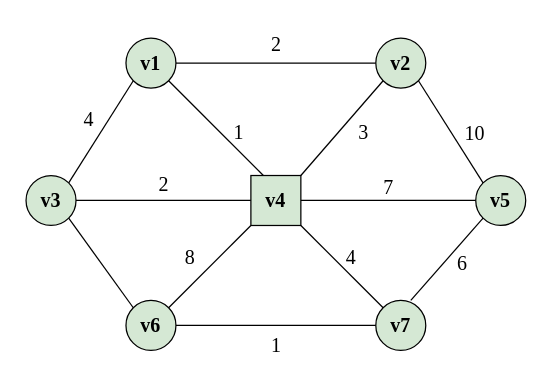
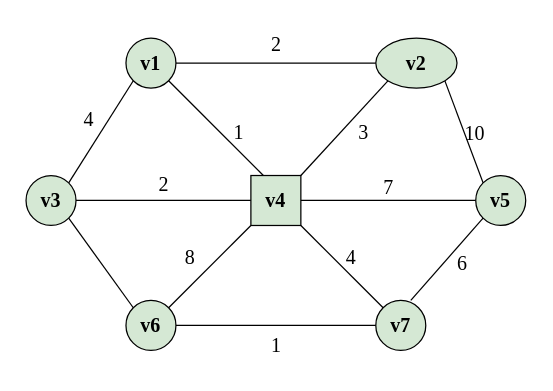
  <mxCell id="0" />
  <mxCell id="1" parent="0" />
  <mxCell id="2" style="edgeStyle=orthogonalEdgeStyle;rounded=0;orthogonalLoop=1;jettySize=auto;html=1;exitX=1;exitY=0.5;exitDx=0;exitDy=0;entryX=0;entryY=0.5;entryDx=0;entryDy=0;endArrow=none;endFill=0;" edge="1" parent="1" source="3" target="9"><mxGeometry relative="1" as="geometry" /></mxCell>
  <mxCell id="3" value="&lt;b&gt;&lt;font style=&quot;font-size: 16px;&quot; face=&quot;Verdana&quot;&gt;v1&lt;/font&gt;&lt;/b&gt;" style="ellipse;whiteSpace=wrap;html=1;aspect=fixed;fillColor=#d5e8d4;strokeColor=#000000;" vertex="1" parent="1"><mxGeometry x="100" y="30" width="40" height="40" as="geometry" /></mxCell>
  <mxCell id="4" value="&lt;b&gt;&lt;font style=&quot;font-size: 16px;&quot; face=&quot;Verdana&quot;&gt;v4&lt;/font&gt;&lt;/b&gt;" style="whiteSpace=wrap;html=1;aspect=fixed;fillColor=#d5e8d4;strokeColor=#000000;rounded=0;" vertex="1" parent="1"><mxGeometry x="200" y="140" width="40" height="40" as="geometry" /></mxCell>
  <mxCell id="5" value="&lt;b&gt;&lt;font style=&quot;font-size: 16px;&quot; face=&quot;Verdana&quot;&gt;v3&lt;/font&gt;&lt;/b&gt;" style="ellipse;whiteSpace=wrap;html=1;aspect=fixed;fillColor=#d5e8d4;strokeColor=#000000;" vertex="1" parent="1"><mxGeometry x="20" y="140" width="40" height="40" as="geometry" /></mxCell>
  <mxCell id="6" value="&lt;b&gt;&lt;font style=&quot;font-size: 16px;&quot; face=&quot;Verdana&quot;&gt;v6&lt;/font&gt;&lt;/b&gt;" style="ellipse;whiteSpace=wrap;html=1;aspect=fixed;fillColor=#d5e8d4;strokeColor=#000000;" vertex="1" parent="1"><mxGeometry x="100" y="240" width="40" height="40" as="geometry" /></mxCell>
  <mxCell id="7" value="&lt;b&gt;&lt;font style=&quot;font-size: 16px;&quot; face=&quot;Verdana&quot;&gt;v7&lt;/font&gt;&lt;/b&gt;" style="ellipse;whiteSpace=wrap;html=1;aspect=fixed;fillColor=#d5e8d4;strokeColor=#000000;" vertex="1" parent="1"><mxGeometry x="300" y="240" width="40" height="40" as="geometry" /></mxCell>
  <mxCell id="8" value="&lt;b&gt;&lt;font style=&quot;font-size: 16px;&quot; face=&quot;Verdana&quot;&gt;v5&lt;/font&gt;&lt;/b&gt;" style="ellipse;whiteSpace=wrap;html=1;aspect=fixed;fillColor=#d5e8d4;strokeColor=#000000;" vertex="1" parent="1"><mxGeometry x="380" y="140" width="40" height="40" as="geometry" /></mxCell>
- <mxCell id="9" value="&lt;b&gt;&lt;font style=&quot;font-size: 16px;&quot; face=&quot;Verdana&quot;&gt;v2&lt;/font&gt;&lt;/b&gt;" style="ellipse;whiteSpace=wrap;html=1;aspect=fixed;fillColor=#d5e8d4;strokeColor=#000000;" vertex="1" parent="1"><mxGeometry x="300" y="30" width="40" height="40" as="geometry" /></mxCell>
+ <mxCell id="9" value="&lt;b&gt;&lt;font style=&quot;font-size: 16px;&quot; face=&quot;Verdana&quot;&gt;v2&lt;/font&gt;&lt;/b&gt;" style="ellipse;whiteSpace=wrap;html=1;aspect=fixed;fillColor=#d5e8d4;strokeColor=#000000;" vertex="1" parent="1"><mxGeometry x="300" y="30" width="65" height="40" as="geometry" /></mxCell>
  <mxCell id="10" value="" style="endArrow=none;html=1;rounded=0;exitX=1;exitY=0;exitDx=0;exitDy=0;entryX=0;entryY=1;entryDx=0;entryDy=0;" edge="1" parent="1" source="5" target="3"><mxGeometry width="50" height="50" relative="1" as="geometry"><mxPoint x="240" y="200" as="sourcePoint" /><mxPoint x="290" y="150" as="targetPoint" /></mxGeometry></mxCell>
  <mxCell id="11" value="" style="endArrow=none;html=1;rounded=0;exitX=1;exitY=1;exitDx=0;exitDy=0;entryX=0;entryY=0;entryDx=0;entryDy=0;" edge="1" parent="1" source="5" target="6"><mxGeometry width="50" height="50" relative="1" as="geometry"><mxPoint x="240" y="200" as="sourcePoint" /><mxPoint x="290" y="150" as="targetPoint" /></mxGeometry></mxCell>
  <mxCell id="12" value="" style="endArrow=none;html=1;rounded=0;exitX=1;exitY=0.5;exitDx=0;exitDy=0;entryX=0;entryY=0.5;entryDx=0;entryDy=0;" edge="1" parent="1" source="6" target="7"><mxGeometry width="50" height="50" relative="1" as="geometry"><mxPoint x="240" y="200" as="sourcePoint" /><mxPoint x="290" y="150" as="targetPoint" /></mxGeometry></mxCell>
  <mxCell id="13" value="" style="endArrow=none;html=1;rounded=0;exitX=1;exitY=0.5;exitDx=0;exitDy=0;entryX=0;entryY=0.5;entryDx=0;entryDy=0;" edge="1" parent="1" source="5" target="4"><mxGeometry width="50" height="50" relative="1" as="geometry"><mxPoint x="240" y="200" as="sourcePoint" /><mxPoint x="290" y="150" as="targetPoint" /></mxGeometry></mxCell>
  <mxCell id="14" value="" style="endArrow=none;html=1;rounded=0;exitX=1;exitY=0.5;exitDx=0;exitDy=0;entryX=0;entryY=0.5;entryDx=0;entryDy=0;" edge="1" parent="1" source="4" target="8"><mxGeometry width="50" height="50" relative="1" as="geometry"><mxPoint x="240" y="200" as="sourcePoint" /><mxPoint x="290" y="150" as="targetPoint" /></mxGeometry></mxCell>
  <mxCell id="15" value="" style="endArrow=none;html=1;rounded=0;exitX=1;exitY=1;exitDx=0;exitDy=0;entryX=0;entryY=0;entryDx=0;entryDy=0;" edge="1" parent="1" source="9" target="8"><mxGeometry width="50" height="50" relative="1" as="geometry"><mxPoint x="240" y="200" as="sourcePoint" /><mxPoint x="290" y="150" as="targetPoint" /></mxGeometry></mxCell>
  <mxCell id="16" value="" style="endArrow=none;html=1;rounded=0;exitX=0.7;exitY=0;exitDx=0;exitDy=0;exitPerimeter=0;entryX=0;entryY=1;entryDx=0;entryDy=0;" edge="1" parent="1" source="7" target="8"><mxGeometry width="50" height="50" relative="1" as="geometry"><mxPoint x="240" y="200" as="sourcePoint" /><mxPoint x="290" y="150" as="targetPoint" /></mxGeometry></mxCell>
  <mxCell id="17" value="" style="endArrow=none;html=1;rounded=0;exitX=1;exitY=1;exitDx=0;exitDy=0;entryX=0.25;entryY=0;entryDx=0;entryDy=0;entryPerimeter=0;" edge="1" parent="1" source="3" target="4"><mxGeometry width="50" height="50" relative="1" as="geometry"><mxPoint x="240" y="200" as="sourcePoint" /><mxPoint x="290" y="150" as="targetPoint" /></mxGeometry></mxCell>
  <mxCell id="18" value="" style="endArrow=none;html=1;rounded=0;exitX=1;exitY=0;exitDx=0;exitDy=0;entryX=0;entryY=1;entryDx=0;entryDy=0;" edge="1" parent="1" source="4" target="9"><mxGeometry width="50" height="50" relative="1" as="geometry"><mxPoint x="240" y="200" as="sourcePoint" /><mxPoint x="290" y="150" as="targetPoint" /></mxGeometry></mxCell>
  <mxCell id="19" value="" style="endArrow=none;html=1;rounded=0;exitX=0;exitY=1;exitDx=0;exitDy=0;entryX=1;entryY=0;entryDx=0;entryDy=0;" edge="1" parent="1" source="4" target="6"><mxGeometry width="50" height="50" relative="1" as="geometry"><mxPoint x="240" y="200" as="sourcePoint" /><mxPoint x="290" y="150" as="targetPoint" /></mxGeometry></mxCell>
  <mxCell id="20" value="" style="endArrow=none;html=1;rounded=0;exitX=1;exitY=1;exitDx=0;exitDy=0;" edge="1" parent="1" source="4" target="7"><mxGeometry width="50" height="50" relative="1" as="geometry"><mxPoint x="240" y="200" as="sourcePoint" /><mxPoint x="290" y="150" as="targetPoint" /></mxGeometry></mxCell>
  <mxCell id="21" value="&lt;font face=&quot;Verdana&quot; style=&quot;font-size: 16px;&quot;&gt;4&lt;/font&gt;" style="text;html=1;align=center;verticalAlign=middle;resizable=0;points=[];autosize=1;strokeColor=none;fillColor=none;" vertex="1" parent="1"><mxGeometry x="55" y="80" width="30" height="30" as="geometry" /></mxCell>
  <mxCell id="22" value="&lt;font face=&quot;Verdana&quot; style=&quot;font-size: 16px;&quot;&gt;2&lt;/font&gt;" style="text;html=1;align=center;verticalAlign=middle;resizable=0;points=[];autosize=1;strokeColor=none;fillColor=none;" vertex="1" parent="1"><mxGeometry x="115" y="132" width="30" height="30" as="geometry" /></mxCell>
  <mxCell id="23" value="&lt;font face=&quot;Verdana&quot; style=&quot;font-size: 16px;&quot;&gt;1&lt;/font&gt;" style="text;html=1;align=center;verticalAlign=middle;resizable=0;points=[];autosize=1;strokeColor=none;fillColor=none;" vertex="1" parent="1"><mxGeometry x="175" y="90" width="30" height="30" as="geometry" /></mxCell>
  <mxCell id="24" value="&lt;font face=&quot;Verdana&quot; style=&quot;font-size: 16px;&quot;&gt;2&lt;/font&gt;" style="text;html=1;align=center;verticalAlign=middle;resizable=0;points=[];autosize=1;strokeColor=none;fillColor=none;" vertex="1" parent="1"><mxGeometry x="205" y="20" width="30" height="30" as="geometry" /></mxCell>
  <mxCell id="25" value="&lt;font face=&quot;Verdana&quot; style=&quot;font-size: 16px;&quot;&gt;3&lt;/font&gt;" style="text;html=1;align=center;verticalAlign=middle;resizable=0;points=[];autosize=1;strokeColor=none;fillColor=none;" vertex="1" parent="1"><mxGeometry x="275" y="90" width="30" height="30" as="geometry" /></mxCell>
  <mxCell id="26" value="&lt;font face=&quot;Verdana&quot; style=&quot;font-size: 16px;&quot;&gt;10&lt;/font&gt;" style="text;html=1;align=center;verticalAlign=middle;resizable=0;points=[];autosize=1;strokeColor=none;fillColor=none;" vertex="1" parent="1"><mxGeometry x="359" y="91" width="40" height="30" as="geometry" /></mxCell>
  <mxCell id="27" value="&lt;font face=&quot;Verdana&quot; style=&quot;font-size: 16px;&quot;&gt;4&lt;/font&gt;" style="text;html=1;align=center;verticalAlign=middle;resizable=0;points=[];autosize=1;strokeColor=none;fillColor=none;" vertex="1" parent="1"><mxGeometry x="265" y="190" width="30" height="30" as="geometry" /></mxCell>
  <mxCell id="28" value="&lt;font face=&quot;Verdana&quot; style=&quot;font-size: 16px;&quot;&gt;8&lt;/font&gt;" style="text;html=1;align=center;verticalAlign=middle;resizable=0;points=[];autosize=1;strokeColor=none;fillColor=none;" vertex="1" parent="1"><mxGeometry x="136" y="190" width="30" height="30" as="geometry" /></mxCell>
  <mxCell id="29" value="&lt;font face=&quot;Verdana&quot; style=&quot;font-size: 16px;&quot;&gt;1&lt;/font&gt;" style="text;html=1;align=center;verticalAlign=middle;resizable=0;points=[];autosize=1;strokeColor=none;fillColor=none;" vertex="1" parent="1"><mxGeometry x="205" y="261" width="30" height="30" as="geometry" /></mxCell>
  <mxCell id="30" value="&lt;font face=&quot;Verdana&quot; style=&quot;font-size: 16px;&quot;&gt;7&lt;/font&gt;" style="text;html=1;align=center;verticalAlign=middle;resizable=0;points=[];autosize=1;strokeColor=none;fillColor=none;" vertex="1" parent="1"><mxGeometry x="295" y="134" width="30" height="30" as="geometry" /></mxCell>
  <mxCell id="31" value="&lt;font face=&quot;Verdana&quot; style=&quot;font-size: 16px;&quot;&gt;6&lt;/font&gt;" style="text;html=1;align=center;verticalAlign=middle;resizable=0;points=[];autosize=1;strokeColor=none;fillColor=none;" vertex="1" parent="1"><mxGeometry x="354" y="195" width="30" height="30" as="geometry" /></mxCell>
